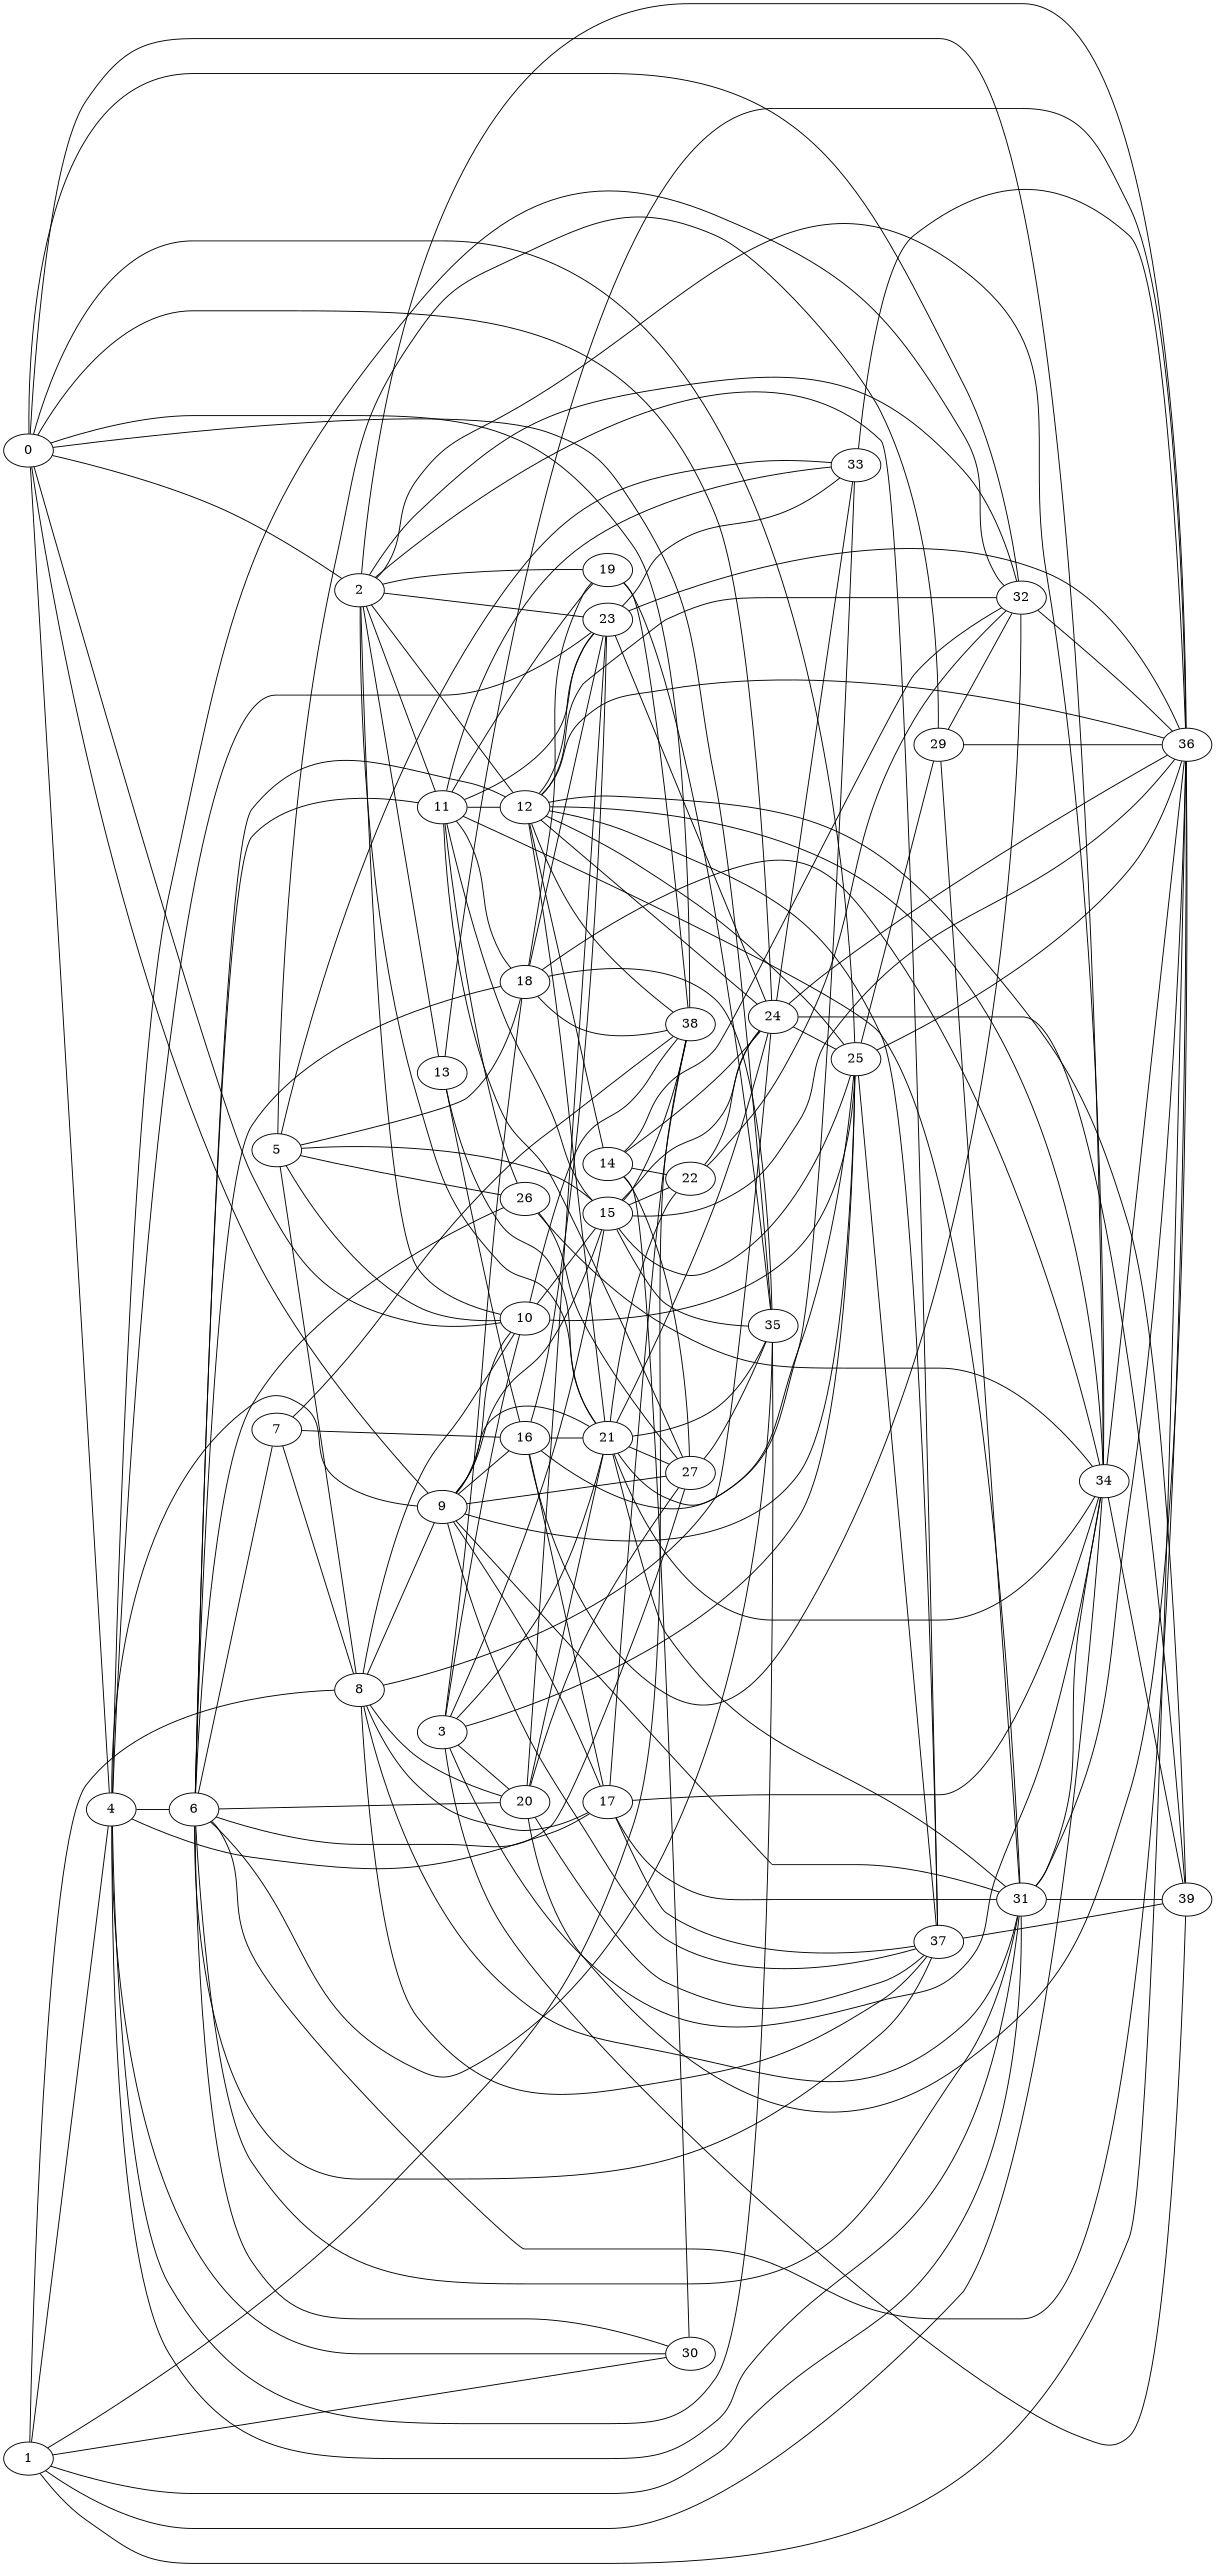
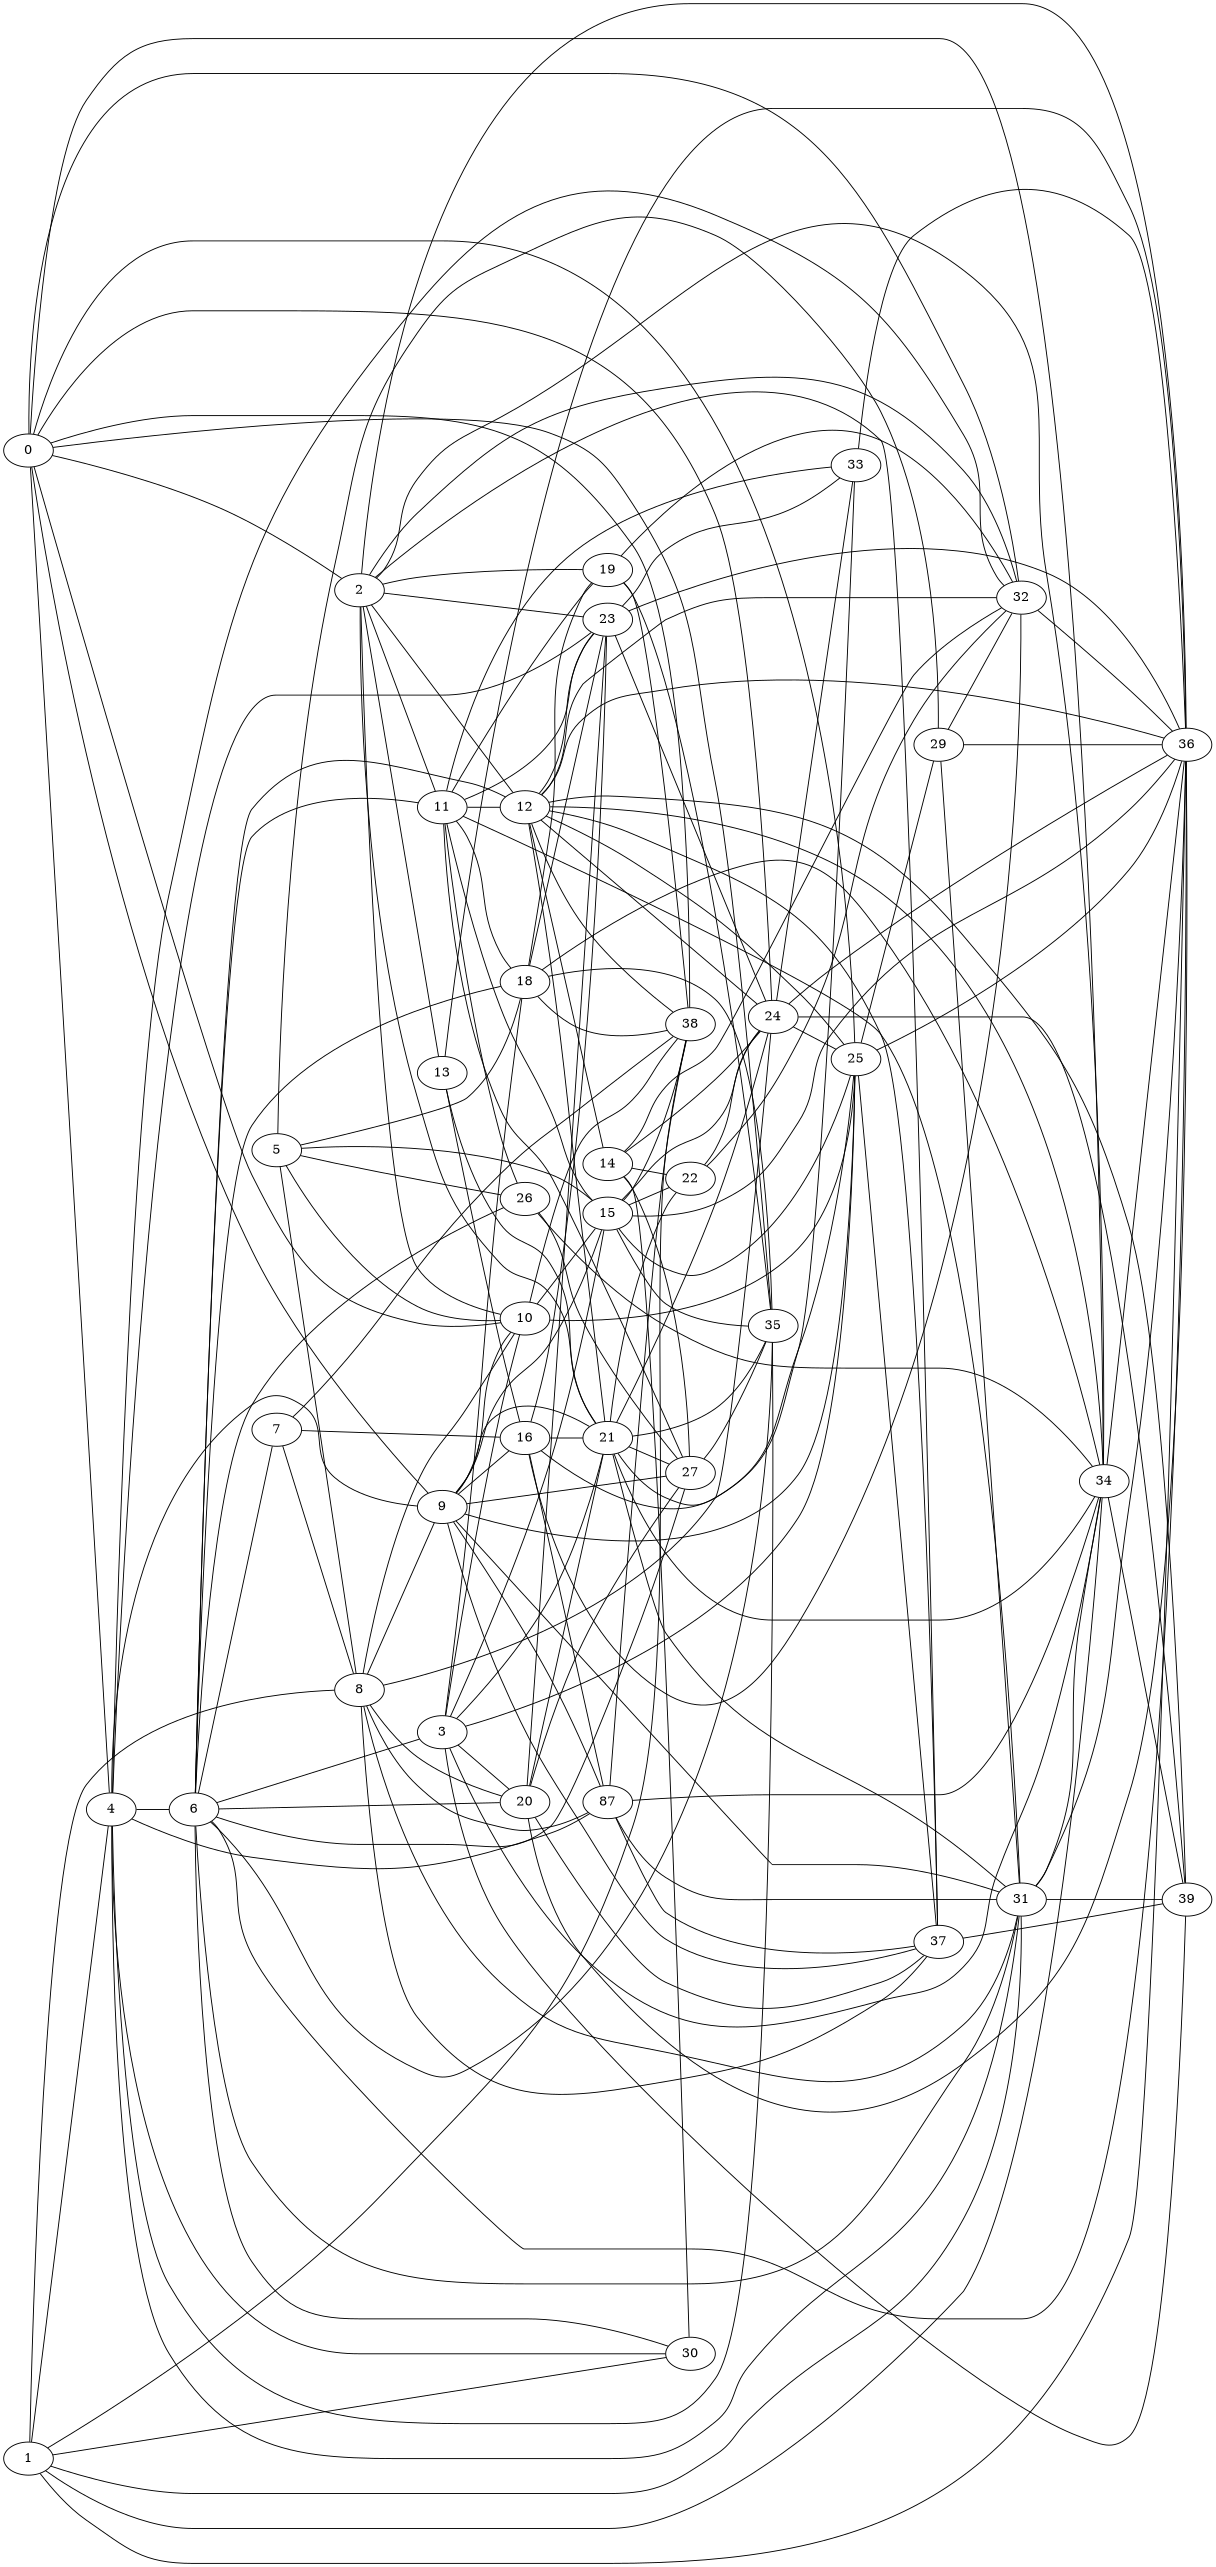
  strict graph {
    rankdir=LR
    edge [weight=2000]
    0
    2
    4
    9
    10
    24
    25
    32
    34
    35
    38
    36
    11
    12
    13
    19
    21
    23
    37
    30
    31
    6
-   17
+   17 [label=87]
    15
    27
    16
    39
    33
    29
    1
    8
    20
    18
    26
    14
    22
    3
    7
    5
    0 -- 2 [weight=4000]
    0 -- 4 [weight=7000]
    0 -- 9 [weight=4000]
    0 -- 10 [weight=3000]
    0 -- 24 [weight=1000]
    0 -- 25 [weight=5000]
    0 -- 32
    0 -- 34 [weight=4000]
    0 -- 35 [weight=3000]
    0 -- 38 [weight=4000]
    2 -- 10 [weight=4000]
    2 -- 32 [weight=7000]
    2 -- 34 [weight=1000]
    2 -- 36 [weight=5000]
    2 -- 11 [weight=7000]
    2 -- 12 [weight=6000]
    2 -- 13
    2 -- 19 [weight=3000]
    2 -- 21 [weight=6000]
    2 -- 23 [weight=5000]
    2 -- 37 [weight=3000]
    4 -- 9 [weight=1000]
    4 -- 32 [weight=6000]
    4 -- 35 [weight=7000]
    4 -- 23 [weight=7000]
    4 -- 30 [weight=5000]
    4 -- 31
    4 -- 6 [weight=7000]
    4 -- 17
    9 -- 10 [weight=5000]
    9 -- 25 [weight=3000]
    9 -- 21 [weight=3000]
    9 -- 37
    9 -- 31 [weight=3000]
    9 -- 17 [weight=4000]
    9 -- 15 [weight=3000]
    9 -- 27 [weight=5000]
    9 -- 16
    10 -- 25 [weight=3000]
    10 -- 38
    10 -- 15 [weight=5000]
    24 -- 25
    24 -- 36 [weight=3000]
    24 -- 39 [weight=7000]
    24 -- 33 [weight=1000]
    25 -- 36 [weight=4000]
    25 -- 37 [weight=1000]
    25 -- 29 [weight=4000]
    32 -- 36 [weight=3000]
    34 -- 36
    34 -- 39
    11 -- 12 [weight=3000]
    11 -- 19 [weight=1000]
    11 -- 23
    11 -- 31
    11 -- 15
    11 -- 27 [weight=3000]
    11 -- 33 [weight=4000]
    11 -- 18
    11 -- 26 [weight=1000]
    12 -- 24 [weight=7000]
    12 -- 25 [weight=6000]
    12 -- 32 [weight=7000]
    12 -- 34 [weight=5000]
    12 -- 38
    12 -- 36 [weight=3000]
    12 -- 21 [weight=4000]
    12 -- 23 [weight=4000]
    12 -- 37 [weight=7000]
    12 -- 39
    12 -- 14
    13 -- 36 [weight=3000]
    13 -- 21
    13 -- 16 [weight=6000]
+   19 -- 32 [weight=3000]
    19 -- 35
    19 -- 38
    21 -- 24 [weight=6000]
    21 -- 25 [weight=3000]
    21 -- 34 [weight=6000]
    21 -- 35
    21 -- 31 [weight=5000]
    21 -- 27
    21 -- 22 [weight=4000]
    23 -- 24 [weight=3000]
    23 -- 36 [weight=5000]
    23 -- 33
    37 -- 39 [weight=1000]
    31 -- 34 [weight=3000]
    31 -- 36 [weight=4000]
    31 -- 39 [weight=5000]
    6 -- 35 [weight=3000]
    6 -- 36 [weight=6000]
    6 -- 11 [weight=1000]
    6 -- 12 [weight=1000]
-   6 -- 37 [weight=7000]
+   6 -- 3 [weight=7000]
    6 -- 30 [weight=5000]
    6 -- 31 [weight=5000]
    6 -- 27 [weight=3000]
    6 -- 20 [weight=5000]
    6 -- 18 [weight=7000]
    6 -- 26 [weight=5000]
    6 -- 7
    17 -- 34 [weight=5000]
    17 -- 38 [weight=6000]
    17 -- 37 [weight=3000]
    17 -- 31 [weight=4000]
    15 -- 24 [weight=5000]
    15 -- 25 [weight=1000]
    15 -- 35 [weight=6000]
    15 -- 38 [weight=7000]
    15 -- 36 [weight=1000]
    15 -- 22 [weight=4000]
    27 -- 35
    16 -- 32 [weight=3000]
    16 -- 21
    16 -- 23 [weight=3000]
    16 -- 17 [weight=6000]
    16 -- 33
    33 -- 36 [weight=5000]
    29 -- 32
    29 -- 36 [weight=7000]
    29 -- 31
    1 -- 4 [weight=3000]
    1 -- 34 [weight=1000]
    1 -- 38 [weight=5000]
    1 -- 36 [weight=5000]
    1 -- 30 [weight=6000]
    1 -- 31
    1 -- 8
    8 -- 9 [weight=7000]
    8 -- 10
    8 -- 24 [weight=4000]
    8 -- 37 [weight=1000]
    8 -- 31 [weight=7000]
    8 -- 17
    8 -- 20 [weight=6000]
    20 -- 36 [weight=5000]
    20 -- 21 [weight=4000]
    20 -- 23 [weight=3000]
    20 -- 37
    20 -- 27
    18 -- 34 [weight=4000]
    18 -- 35
    18 -- 38
    18 -- 19 [weight=5000]
    18 -- 23 [weight=4000]
    26 -- 34 [weight=3000]
    26 -- 27 [weight=4000]
    14 -- 24 [weight=4000]
    14 -- 32 [weight=4000]
    14 -- 30 [weight=1000]
    14 -- 27 [weight=4000]
    14 -- 22 [weight=3000]
    22 -- 24 [weight=6000]
    22 -- 32 [weight=4000]
    3 -- 10 [weight=4000]
    3 -- 25
    3 -- 34
    3 -- 21 [weight=6000]
    3 -- 15 [weight=6000]
    3 -- 39 [weight=6000]
    3 -- 20
    3 -- 18 [weight=7000]
    7 -- 38 [weight=6000]
    7 -- 16 [weight=5000]
    7 -- 8
    5 -- 10 [weight=4000]
    5 -- 15 [weight=5000]
-   5 -- 33 [weight=5000]
    5 -- 29 [weight=1000]
    5 -- 8 [weight=6000]
    5 -- 18 [weight=6000]
    5 -- 26 [weight=1000]
  }
